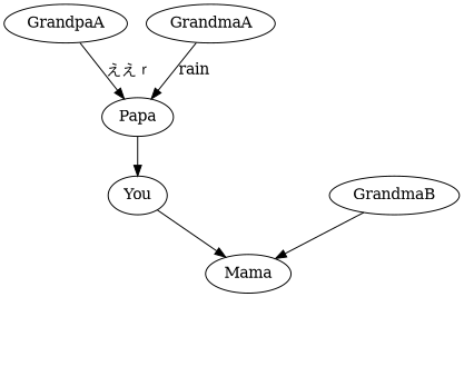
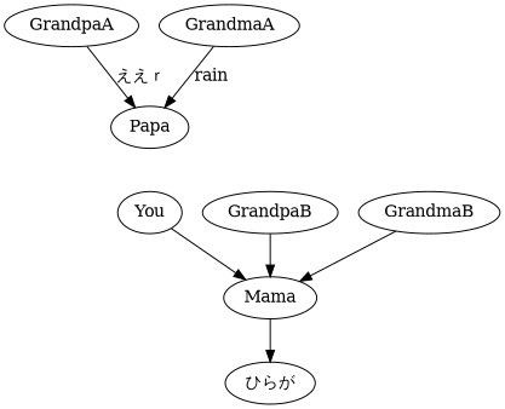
  digraph {
    GrandpaA
    Papa
    You
    Mama
    GrandmaA
+   GrandpaB
+   "ひらが"
    GrandmaB
    GrandpaA -> Papa [label="ええｒ"]
-   Papa -> You
    You -> Mama
+   Mama -> "ひらが"
    GrandmaA -> Papa [label=rain]
+   GrandpaB -> Mama
    GrandmaB -> Mama
  }
